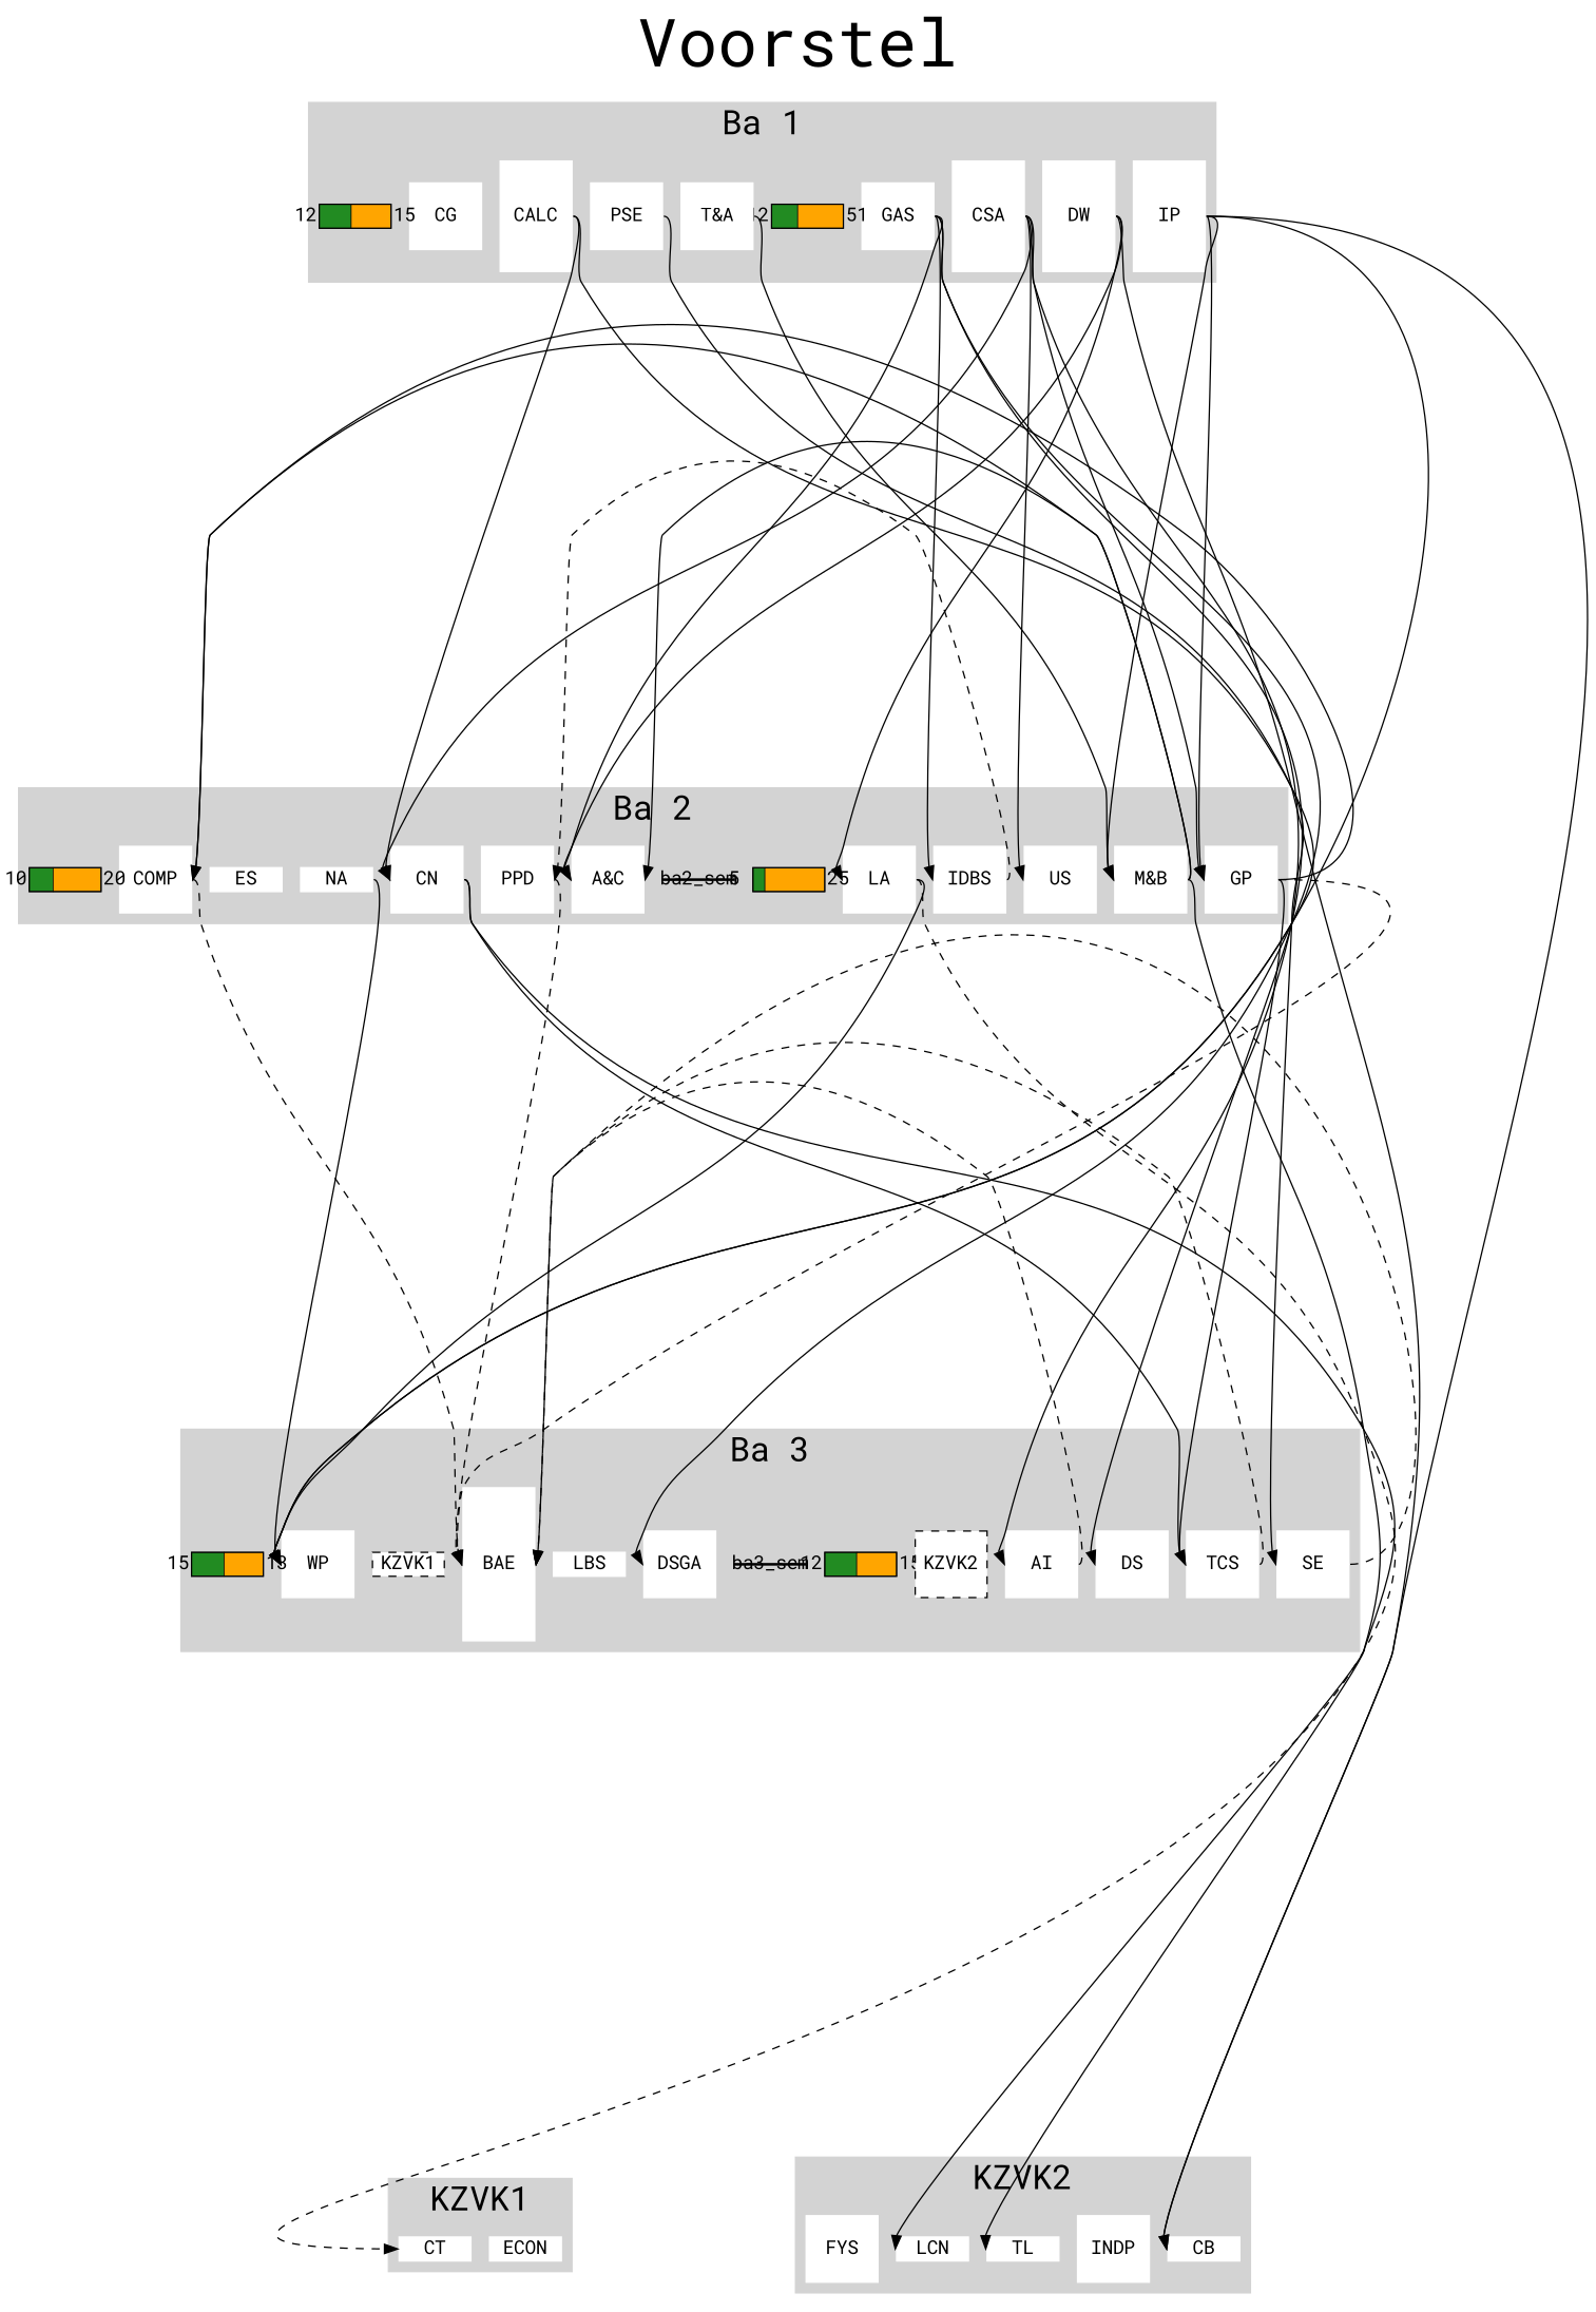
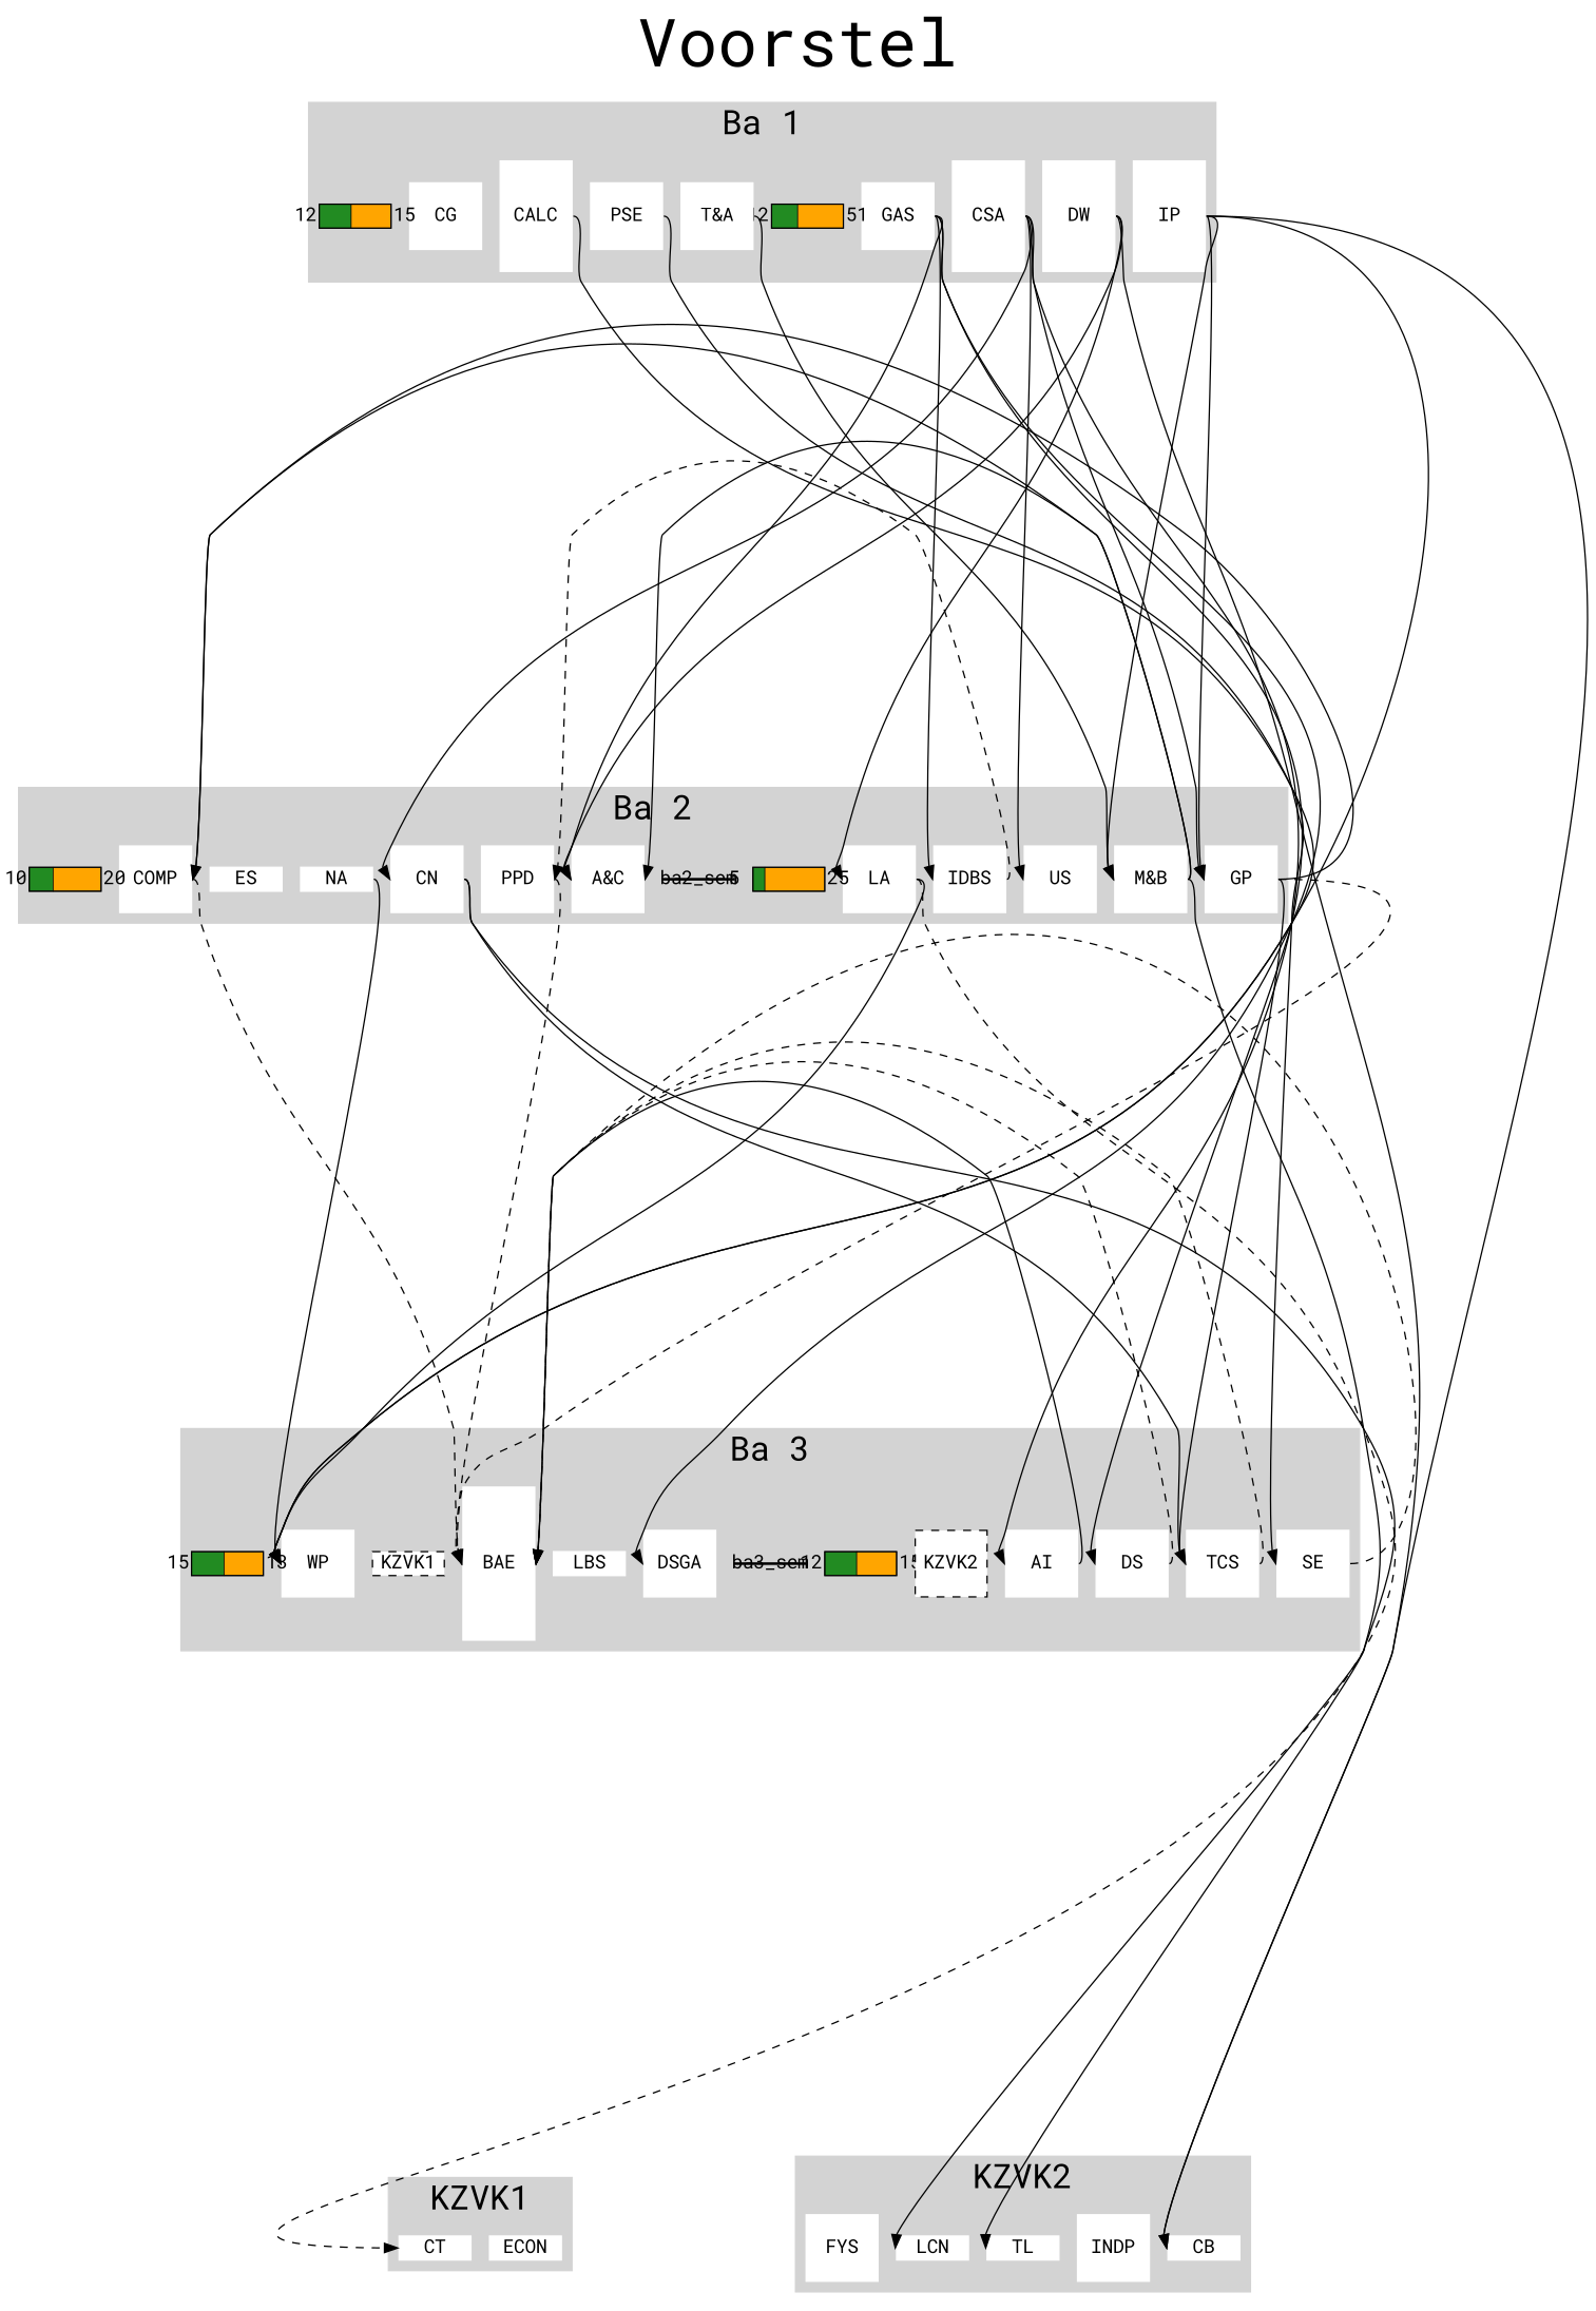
  digraph {
    concentrate=false
    fontname="Roboto Mono"
    fontsize=25
    label=<<FONT POINT-SIZE="50">Voorstel</FONT>>
    labelloc=t
    nodesep=0.2
    rankdir=TB
    ranksep=6
    splines=true
    node [color=white fillcolor=white fixedsize=true fontname="Roboto Mono" shape=rect style=filled]
    edge [constraint=false fontname="Roboto Mono" headport=w tailport=e color=black penwidth=1]
    n1 [height=1.1500000000000001 label=IP]
    n2 [height=0.7 label=GP]
    n3 [height=0.7 label=SE]
    n4 [height=1.1500000000000001 label=DW]
    n5 [height=1.1500000000000001 label=CSA]
    n6 [height=0.7 label=GAS]
    n7 [color=black fillcolor="forestgreen;0.36363636363636365:orange" height=0.25 label="12       51" style=striped]
    n8 [height=0.7 label="T&amp;A"]
    n9 [height=0.7 label=PSE]
    n10 [height=1.1500000000000001 label=CALC]
    n11 [height=0.7 label=CG]
    n12 [color=black fillcolor="forestgreen;0.4444444444444444:orange" height=0.25 label="12       15" style=striped]
    n13 [height=0.7 label="M&amp;B"]
    n14 [height=0.7 label=US]
    n15 [height=0.7 label=IDBS]
    n16 [height=0.7 label=LA]
    n17 [color=black fillcolor="forestgreen;0.16666666666666666:orange" height=0.25 label="5        25" style=striped]
    ba2_sem [color=black height=0]
    n19 [height=0.7 label="A&amp;C"]
    n20 [height=0.7 label=PPD]
    n21 [height=0.7 label=CN]
    n22 [height=0.25 label=NA]
    n23 [height=0.25 label=ES]
    n24 [height=0.7 label=COMP]
    n25 [color=black fillcolor="forestgreen;0.3333333333333333:orange" height=0.25 label="10       20" style=striped]
    n26 [height=0.7 label=TCS]
    n27 [height=0.7 label=DS]
    n28 [height=0.7 label=AI]
    n29 [color=black height=0.25 label=KZVK1 style="filled, dashed"]
    n30 [color=black fillcolor="forestgreen;0.4444444444444444:orange" height=0.25 label="12       15" style=striped]
    ba3_sem [color=black height=0]
    n32 [height=0.7 label=DSGA]
    n33 [height=0.25 label=LBS]
    n34 [height=1.6 label=BAE]
    n35 [color=black height=0.7 label=KZVK2 style="filled, dashed"]
    n36 [height=0.7 label=WP]
    n37 [color=black fillcolor="forestgreen;0.45454545454545453:orange" height=0.25 label="15       13" style=striped]
    n38 [height=0.25 label=ECON]
    n39 [height=0.25 label=CT]
    n40 [height=0.25 label=CB]
    n41 [height=0.7 label=INDP]
    n42 [height=0.25 label=TL]
    n43 [height=0.25 label=LCN]
    n44 [height=0.7 label=FYS]
    subgraph sub_1 {
      n1
      n2
      n3
    }
    subgraph cluster_2 {
      color=lightgrey
      label="Ba 1"
      style=filled
      n1
      n4
      n5
      n6
      n7
      n8
      n9
      n10
      n11
      n12
    }
    subgraph cluster_3 {
      color=lightgrey
      label="Ba 2"
      style=filled
      n2
      n13
      n14
      n15
      n16
      n17
      ba2_sem
      n19
      n20
      n21
      n22
      n23
      n24
      n25
    }
    subgraph cluster_4 {
      color=lightgrey
      label="Ba 3"
      style=filled
      n3
      n26
      n27
      n28
      n29
      n30
      ba3_sem
      n32
      n33
      n34
      n35
      n36
      n37
    }
    subgraph cluster_5 {
      color=lightgrey
      label=KZVK1
      style=filled
      n38
      n39
    }
    subgraph cluster_6 {
      color=lightgrey
      label=KZVK2
      style=filled
      n40
      n41
      n42
      n43
      n44
    }
    n1 -> n2 [constraint=true headport=nw style=invis tailport=ne color="" penwidth=""]
    n1 -> n2
    n1 -> n13
    n1 -> n36
    n1 -> n40
    n2 -> n3 [constraint=true headport=nw style=invis tailport=ne color="" penwidth=""]
    n2 -> n24 [headport=e]
    n2 -> n26
    n2 -> n34 [style=dashed]
    n3 -> n34 [headport=e style=dashed]
    n4 -> n16
    n4 -> n19
    n4 -> n40
    n5 -> n2
    n5 -> n14
    n5 -> n21
    n5 -> n27
    n6 -> n15
    n6 -> n19
    n6 -> n28
    n6 -> n32
    n8 -> n13
    n9 -> n3
-   n10 -> n21
    n10 -> n36
    n13 -> n19 [headport=e]
    n13 -> n24 [headport=e]
    n13 -> n42
    n15 -> n20 [headport=e style=dashed]
    n16 -> n36
    n16 -> n39 [style=dashed]
    n20 -> n34 [style=dashed]
    n21 -> n26
    n21 -> n43
    n22 -> n36
    n24 -> n34 [style=dashed]
    n26 -> n34 [headport=e style=dashed]
-   n28 -> n34 [headport=e style=dashed]
+   n27 -> n34 [headport=e style=dashed]
+   n28 -> n34 [headport=e style=solid]
    n29 -> n38 [constraint=true style=invis color="" penwidth=""]
    n29 -> n39 [constraint=true style=invis color="" penwidth=""]
    n35 -> n40 [constraint=true style=invis color="" penwidth=""]
    n35 -> n41 [constraint=true style=invis color="" penwidth=""]
    n35 -> n42 [constraint=true style=invis color="" penwidth=""]
    n35 -> n43 [constraint=true style=invis color="" penwidth=""]
    n35 -> n44 [constraint=true style=invis color="" penwidth=""]
  }
